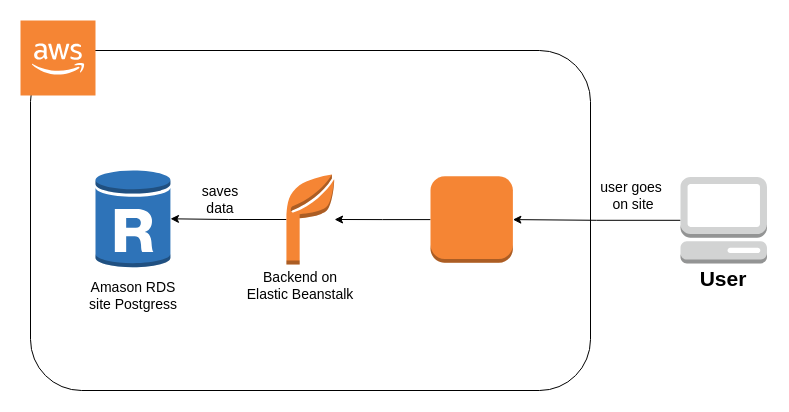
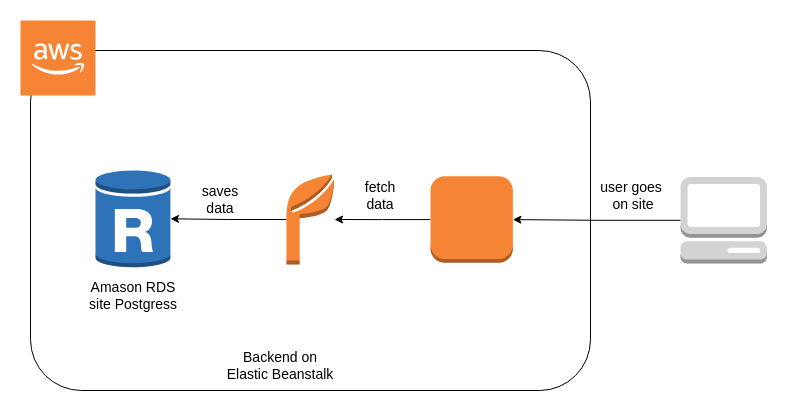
  <mxCell id="0" />
  <mxCell id="1" parent="0" />
  <mxCell id="2" value="" style="rounded=1;whiteSpace=wrap;html=1;" vertex="1" parent="1"><mxGeometry x="30" y="50" width="560" height="340" as="geometry" /></mxCell>
  <mxCell id="3" value="" style="outlineConnect=0;dashed=0;verticalLabelPosition=bottom;verticalAlign=top;align=center;html=1;shape=mxgraph.aws3.rds_db_instance_read_replica;fillColor=#2E73B8;gradientColor=none;" vertex="1" parent="1"><mxGeometry x="95" y="168.25" width="75" height="100" as="geometry" /></mxCell>
  <mxCell id="4" value="" style="outlineConnect=0;dashed=0;verticalLabelPosition=bottom;verticalAlign=top;align=center;html=1;shape=mxgraph.aws3.cloud_2;fillColor=#F58534;gradientColor=none;" vertex="1" parent="1"><mxGeometry x="20" y="20" width="75" height="75" as="geometry" /></mxCell>
  <mxCell id="5" style="edgeStyle=orthogonalEdgeStyle;rounded=0;orthogonalLoop=1;jettySize=auto;html=1;fontSize=14;" edge="1" parent="1" source="6" target="3"><mxGeometry relative="1" as="geometry" /></mxCell>
  <mxCell id="6" value="" style="outlineConnect=0;dashed=0;verticalLabelPosition=bottom;verticalAlign=top;align=center;html=1;shape=mxgraph.aws3.application;fillColor=#F58534;gradientColor=none;" vertex="1" parent="1"><mxGeometry x="285.93" y="174" width="48.14" height="90" as="geometry" /></mxCell>
  <mxCell id="7" style="edgeStyle=orthogonalEdgeStyle;rounded=0;orthogonalLoop=1;jettySize=auto;html=1;" edge="1" parent="1" source="8" target="10"><mxGeometry relative="1" as="geometry" /></mxCell>
  <mxCell id="8" value="" style="outlineConnect=0;dashed=0;verticalLabelPosition=bottom;verticalAlign=top;align=center;html=1;shape=mxgraph.aws3.management_console;fillColor=#D2D3D3;gradientColor=none;" vertex="1" parent="1"><mxGeometry x="680" y="176.5" width="86.5" height="86.5" as="geometry" /></mxCell>
  <mxCell id="9" value="" style="edgeStyle=orthogonalEdgeStyle;rounded=0;orthogonalLoop=1;jettySize=auto;html=1;fontSize=14;" edge="1" parent="1" source="10" target="6"><mxGeometry relative="1" as="geometry" /></mxCell>
  <mxCell id="10" value="" style="outlineConnect=0;dashed=0;verticalLabelPosition=bottom;verticalAlign=top;align=center;html=1;shape=mxgraph.aws3.instance;fillColor=#F58534;gradientColor=none;" vertex="1" parent="1"><mxGeometry x="430" y="175.75" width="82.38" height="86.5" as="geometry" /></mxCell>
- <mxCell id="11" value="&lt;b&gt;&lt;font style=&quot;font-size: 21px;&quot;&gt;User&lt;/font&gt;&lt;/b&gt;" style="text;strokeColor=none;align=center;fillColor=none;html=1;verticalAlign=middle;whiteSpace=wrap;rounded=0;" vertex="1" parent="1"><mxGeometry x="693.25" y="263" width="60" height="30" as="geometry" /></mxCell>
- <mxCell id="12" value="Backend on&lt;br&gt;Elastic Beanstalk" style="text;strokeColor=none;align=center;fillColor=none;html=1;verticalAlign=middle;whiteSpace=wrap;rounded=0;fontSize=14;" vertex="1" parent="1"><mxGeometry x="240" y="270" width="120" height="30" as="geometry" /></mxCell>
+ <mxCell id="12" value="Backend on&lt;br&gt;Elastic Beanstalk" style="text;strokeColor=none;align=center;fillColor=none;html=1;verticalAlign=middle;whiteSpace=wrap;rounded=0;fontSize=14;" vertex="1" parent="1"><mxGeometry x="220" y="350" width="120" height="30" as="geometry" /></mxCell>
  <mxCell id="13" value="Amason RDS&lt;br&gt;site Postgress" style="text;strokeColor=none;align=center;fillColor=none;html=1;verticalAlign=middle;whiteSpace=wrap;rounded=0;fontSize=14;" vertex="1" parent="1"><mxGeometry x="67.5" y="280" width="130" height="30" as="geometry" /></mxCell>
  <mxCell id="14" value="user goes&amp;nbsp;&lt;br&gt;on site" style="text;strokeColor=none;align=center;fillColor=none;html=1;verticalAlign=middle;whiteSpace=wrap;rounded=0;fontSize=14;" vertex="1" parent="1"><mxGeometry x="573.25" y="180" width="120" height="30" as="geometry" /></mxCell>
+ <mxCell id="15" value="fetch data" style="text;strokeColor=none;align=center;fillColor=none;html=1;verticalAlign=middle;whiteSpace=wrap;rounded=0;fontSize=14;" vertex="1" parent="1"><mxGeometry x="350" y="180" width="60" height="30" as="geometry" /></mxCell>
  <mxCell id="16" value="saves&lt;br&gt;data" style="text;strokeColor=none;align=center;fillColor=none;html=1;verticalAlign=middle;whiteSpace=wrap;rounded=0;fontSize=14;" vertex="1" parent="1"><mxGeometry x="190" y="184" width="60" height="30" as="geometry" /></mxCell>
